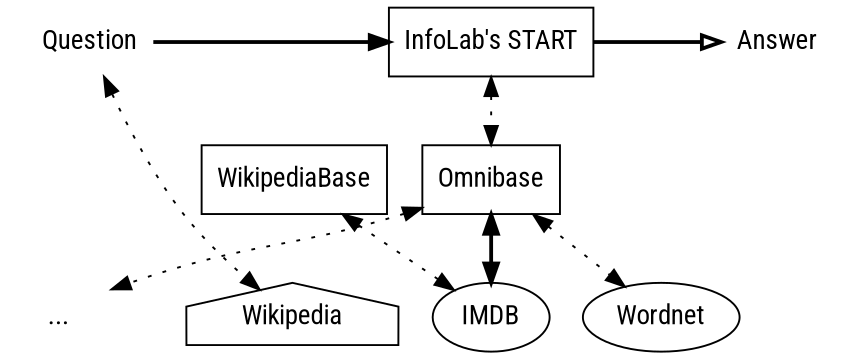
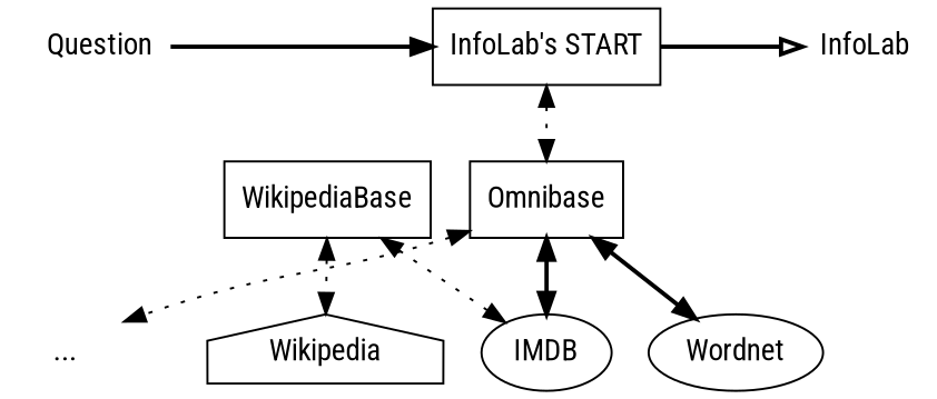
  digraph {
    fontname="Roboto Condensed"
    node [fontname="Roboto Condensed" group=o shape=point]
    edge [fontname="Roboto Condensed" style=invis]
    n1 [group=s label=Question shape=plaintext]
-   n2 [group=t label=Answer shape=plaintext]
+   n2 [group=t label=InfoLab shape=plaintext]
    n3 [label="InfoLab's START" rank=max shape=box group=""]
    n4 [label=Omnibase shape=box]
    n5 [group=w label=WikipediaBase shape=box]
    ls2 [group=s style=invis]
    lt2 [group=t style=invis]
    n8 [label=IMDB shape=""]
    n9 [label=Wordnet shape=""]
    n10 [label="..." shape=plaintext]
    n11 [group=w label=Wikipedia shape=house]
    ls3 [group=s style=invis]
    lt3 [group=t style=invis]
    subgraph sub_1 {
      rank=same
      n1
      n2
      n3
    }
    subgraph sub_2 {
      rank=same
      n4
      n5
      ls2
      lt2
    }
    subgraph sub_3 {
      rank=same
      n8
      n9
      n10
      n11
      ls3
      lt3
    }
    n1 -> n3 [arrowhead=normal style=bold]
    n1 -> ls2
    n2 -> lt2
    n3 -> n2 [arrowhead=onormal style=bold]
    n3 -> n4 [dir=both style=dotted]
    n4 -> ls2
    n4 -> n8 [dir=both style=bold]
-   n4 -> n9 [dir=both style=dotted]
+   n4 -> n9 [dir=both style=bold]
    n4 -> n10 [dir=both style=dotted]
    n5 -> n4
-   n1 -> n11 [dir=both style=dotted]
+   n5 -> n11 [dir=both style=dotted]
    ls2 -> n5
    ls2 -> ls3
    lt2 -> lt3
    n8 -> n5 [dir=both style=dotted]
    n8 -> n9
    n10 -> ls3
    n11 -> n8
    ls3 -> n11
  }
